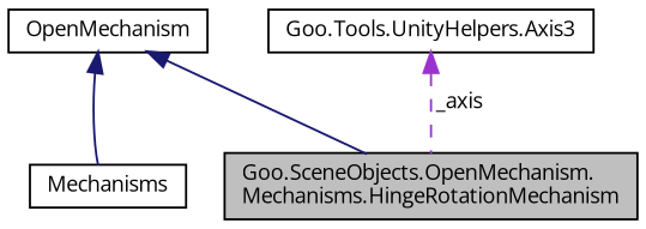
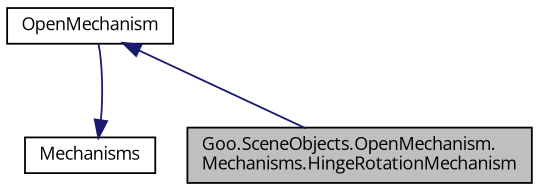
  digraph {
    fontname="Open Sans"
    node [color=black fillcolor=white fontname="Open Sans" fontsize=10 shape=record style=filled]
    edge [color=midnightblue dir=back fontname="Open Sans" fontsize=10 labelfontname=Calibrii labelfontsize=10 style=solid]
    n1 [fillcolor=grey75 fontcolor=black height=0.2 label="Goo.SceneObjects.OpenMechanism.\lMechanisms.HingeRotationMechanism" width=0.4]
    n2 [height=0.2 label=OpenMechanism width=0.4]
    n3 [height=0.2 label=Mechanisms width=0.4]
-   n4 [height=0.2 label="Goo.Tools.UnityHelpers.Axis3" width=0.4]
    n2 -> n1
-   n2 -> n3
-   n4 -> n1 [color=darkorchid3 label=" _axis" style=dashed]
+   n3 -> n2
  }
